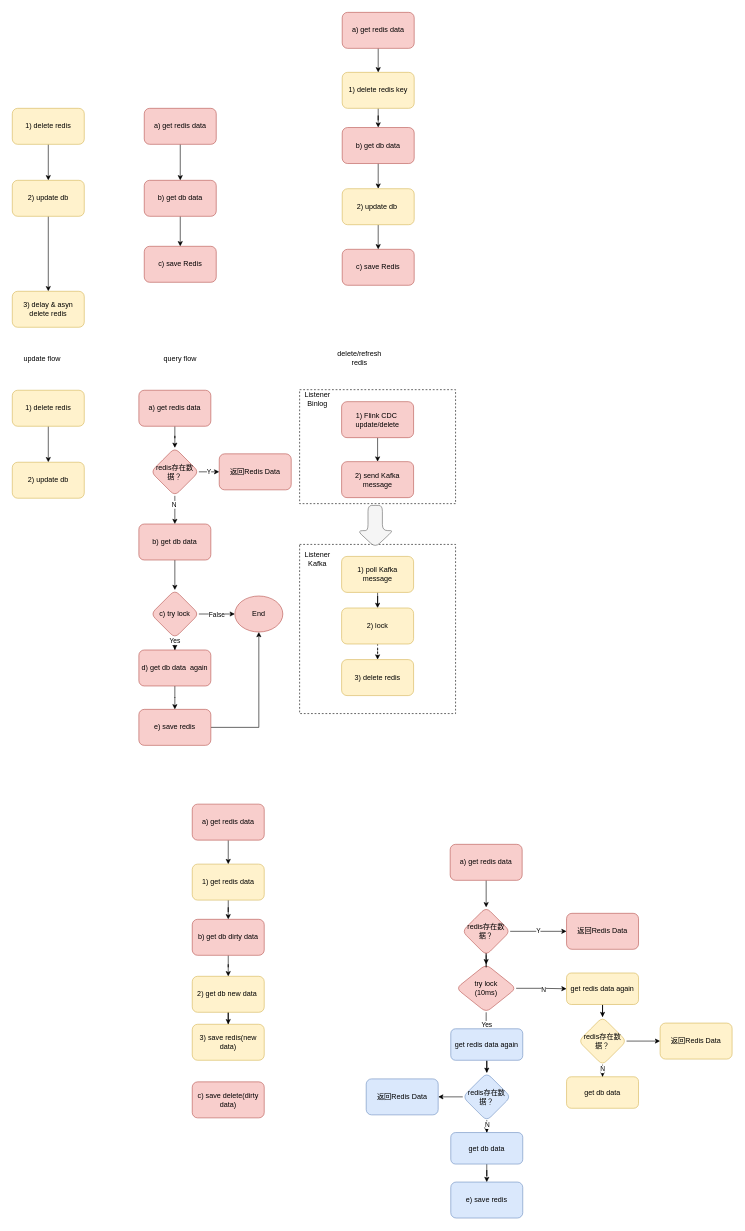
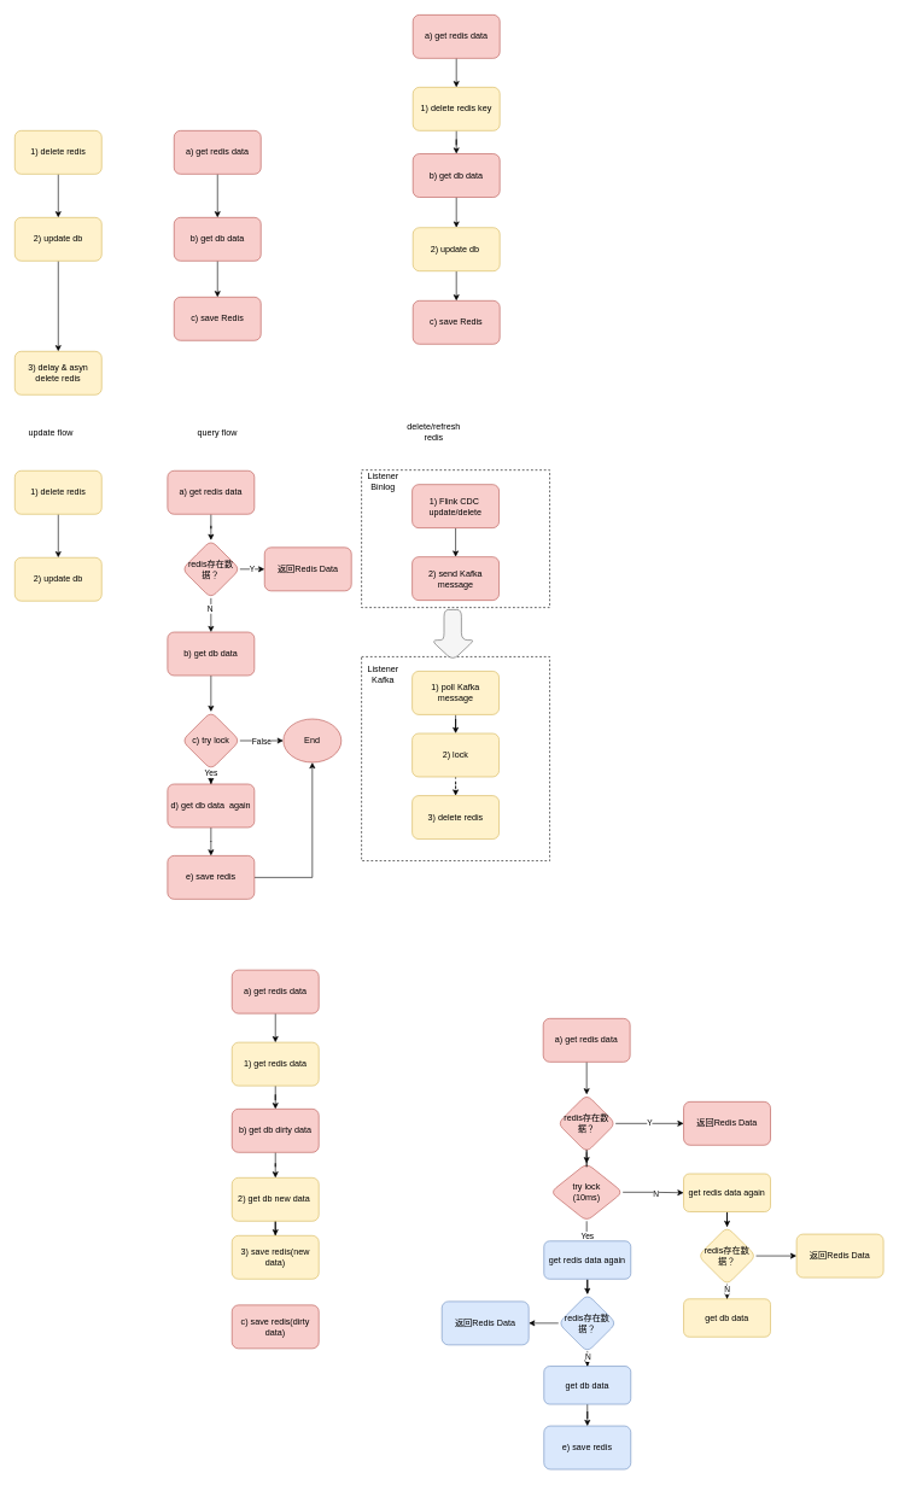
  <mxCell id="0" />
  <mxCell id="1" parent="0" />
  <mxCell id="2" value="" style="rounded=0;whiteSpace=wrap;html=1;dashed=1;" parent="1" vertex="1"><mxGeometry x="499" y="907" width="260" height="282" as="geometry" /></mxCell>
  <mxCell id="3" value="" style="rounded=0;whiteSpace=wrap;html=1;dashed=1;" parent="1" vertex="1"><mxGeometry x="499" y="649" width="260" height="190" as="geometry" /></mxCell>
  <mxCell id="4" value="" style="edgeStyle=orthogonalEdgeStyle;rounded=0;orthogonalLoop=1;jettySize=auto;html=1;" parent="1" source="5" target="11" edge="1"><mxGeometry relative="1" as="geometry" /></mxCell>
  <mxCell id="5" value="1) delete redis key" style="rounded=1;whiteSpace=wrap;html=1;fillColor=#fff2cc;strokeColor=#d6b656;" parent="1" vertex="1"><mxGeometry x="570" y="120" width="120" height="60" as="geometry" /></mxCell>
  <mxCell id="6" value="" style="edgeStyle=orthogonalEdgeStyle;rounded=0;orthogonalLoop=1;jettySize=auto;html=1;" parent="1" source="7" target="12" edge="1"><mxGeometry relative="1" as="geometry" /></mxCell>
  <mxCell id="7" value="2) update db&amp;nbsp;" style="rounded=1;whiteSpace=wrap;html=1;fillColor=#fff2cc;strokeColor=#d6b656;" parent="1" vertex="1"><mxGeometry x="570" y="314" width="120" height="60" as="geometry" /></mxCell>
  <mxCell id="8" style="edgeStyle=orthogonalEdgeStyle;rounded=0;orthogonalLoop=1;jettySize=auto;html=1;exitX=0.5;exitY=1;exitDx=0;exitDy=0;entryX=0.5;entryY=0;entryDx=0;entryDy=0;" parent="1" source="9" target="5" edge="1"><mxGeometry relative="1" as="geometry" /></mxCell>
  <mxCell id="9" value="a) get redis data" style="rounded=1;whiteSpace=wrap;html=1;fillColor=#f8cecc;strokeColor=#b85450;" parent="1" vertex="1"><mxGeometry x="570" y="20" width="120" height="60" as="geometry" /></mxCell>
  <mxCell id="10" value="" style="edgeStyle=orthogonalEdgeStyle;rounded=0;orthogonalLoop=1;jettySize=auto;html=1;" parent="1" source="11" target="7" edge="1"><mxGeometry relative="1" as="geometry" /></mxCell>
  <mxCell id="11" value="b) get db data" style="rounded=1;whiteSpace=wrap;html=1;fillColor=#f8cecc;strokeColor=#b85450;" parent="1" vertex="1"><mxGeometry x="570" y="212" width="120" height="60" as="geometry" /></mxCell>
  <mxCell id="12" value="c) save Redis" style="rounded=1;whiteSpace=wrap;html=1;fillColor=#f8cecc;strokeColor=#b85450;" parent="1" vertex="1"><mxGeometry x="570" y="415" width="120" height="60" as="geometry" /></mxCell>
  <mxCell id="13" value="" style="edgeStyle=orthogonalEdgeStyle;rounded=0;orthogonalLoop=1;jettySize=auto;html=1;" parent="1" source="14" target="16" edge="1"><mxGeometry relative="1" as="geometry" /></mxCell>
  <mxCell id="14" value="1) delete redis" style="rounded=1;whiteSpace=wrap;html=1;fillColor=#fff2cc;strokeColor=#d6b656;" parent="1" vertex="1"><mxGeometry x="20" y="180" width="120" height="60" as="geometry" /></mxCell>
  <mxCell id="15" style="edgeStyle=orthogonalEdgeStyle;rounded=0;orthogonalLoop=1;jettySize=auto;html=1;" parent="1" source="16" target="17" edge="1"><mxGeometry relative="1" as="geometry" /></mxCell>
  <mxCell id="16" value="2) update db" style="rounded=1;whiteSpace=wrap;html=1;fillColor=#fff2cc;strokeColor=#d6b656;" parent="1" vertex="1"><mxGeometry x="20" y="300" width="120" height="60" as="geometry" /></mxCell>
  <mxCell id="17" value="3) delay &amp;amp; asyn delete redis" style="rounded=1;whiteSpace=wrap;html=1;fillColor=#fff2cc;strokeColor=#d6b656;" parent="1" vertex="1"><mxGeometry x="20" y="485" width="120" height="60" as="geometry" /></mxCell>
  <mxCell id="18" value="" style="edgeStyle=orthogonalEdgeStyle;rounded=0;orthogonalLoop=1;jettySize=auto;html=1;" parent="1" source="19" target="21" edge="1"><mxGeometry relative="1" as="geometry" /></mxCell>
  <mxCell id="19" value="a) get redis data" style="rounded=1;whiteSpace=wrap;html=1;fillColor=#f8cecc;strokeColor=#b85450;" parent="1" vertex="1"><mxGeometry x="240" y="180" width="120" height="60" as="geometry" /></mxCell>
  <mxCell id="20" value="" style="edgeStyle=orthogonalEdgeStyle;rounded=0;orthogonalLoop=1;jettySize=auto;html=1;" parent="1" source="21" target="22" edge="1"><mxGeometry relative="1" as="geometry" /></mxCell>
  <mxCell id="21" value="b) get db data" style="rounded=1;whiteSpace=wrap;html=1;fillColor=#f8cecc;strokeColor=#b85450;" parent="1" vertex="1"><mxGeometry x="240" y="300" width="120" height="60" as="geometry" /></mxCell>
  <mxCell id="22" value="c) save Redis" style="rounded=1;whiteSpace=wrap;html=1;fillColor=#f8cecc;strokeColor=#b85450;" parent="1" vertex="1"><mxGeometry x="240" y="410" width="120" height="60" as="geometry" /></mxCell>
  <mxCell id="23" value="" style="edgeStyle=orthogonalEdgeStyle;rounded=0;orthogonalLoop=1;jettySize=auto;html=1;" parent="1" source="24" target="25" edge="1"><mxGeometry relative="1" as="geometry" /></mxCell>
  <mxCell id="24" value="1) delete redis" style="rounded=1;whiteSpace=wrap;html=1;fillColor=#fff2cc;strokeColor=#d6b656;" parent="1" vertex="1"><mxGeometry x="20" y="650" width="120" height="60" as="geometry" /></mxCell>
  <mxCell id="25" value="2) update db" style="rounded=1;whiteSpace=wrap;html=1;fillColor=#fff2cc;strokeColor=#d6b656;" parent="1" vertex="1"><mxGeometry x="20" y="770" width="120" height="60" as="geometry" /></mxCell>
  <mxCell id="26" value="update flow" style="text;html=1;strokeColor=none;fillColor=none;align=center;verticalAlign=middle;whiteSpace=wrap;rounded=0;" parent="1" vertex="1"><mxGeometry x="30" y="582" width="80" height="30" as="geometry" /></mxCell>
  <mxCell id="27" value="" style="edgeStyle=orthogonalEdgeStyle;rounded=0;orthogonalLoop=1;jettySize=auto;html=1;" parent="1" source="28" target="56" edge="1"><mxGeometry relative="1" as="geometry" /></mxCell>
  <mxCell id="28" value="a) get redis data" style="rounded=1;whiteSpace=wrap;html=1;fillColor=#f8cecc;strokeColor=#b85450;" parent="1" vertex="1"><mxGeometry x="231" y="650" width="120" height="60" as="geometry" /></mxCell>
  <mxCell id="29" value="" style="edgeStyle=orthogonalEdgeStyle;rounded=0;orthogonalLoop=1;jettySize=auto;html=1;" parent="1" source="30" target="35" edge="1"><mxGeometry relative="1" as="geometry" /></mxCell>
  <mxCell id="30" value="b) get db data" style="rounded=1;whiteSpace=wrap;html=1;fillColor=#f8cecc;strokeColor=#b85450;" parent="1" vertex="1"><mxGeometry x="231" y="873" width="120" height="60" as="geometry" /></mxCell>
  <mxCell id="31" value="" style="edgeStyle=orthogonalEdgeStyle;rounded=0;orthogonalLoop=1;jettySize=auto;html=1;" parent="1" source="35" target="37" edge="1"><mxGeometry relative="1" as="geometry" /></mxCell>
  <mxCell id="32" value="Yes" style="edgeLabel;html=1;align=center;verticalAlign=middle;resizable=0;points=[];" parent="31" vertex="1" connectable="0"><mxGeometry x="0.467" y="-1" relative="1" as="geometry"><mxPoint as="offset" /></mxGeometry></mxCell>
  <mxCell id="33" value="" style="edgeStyle=orthogonalEdgeStyle;rounded=0;orthogonalLoop=1;jettySize=auto;html=1;" parent="1" source="35" target="40" edge="1"><mxGeometry relative="1" as="geometry" /></mxCell>
  <mxCell id="34" value="False" style="edgeLabel;html=1;align=center;verticalAlign=middle;resizable=0;points=[];" parent="33" vertex="1" connectable="0"><mxGeometry x="-0.033" y="-1" relative="1" as="geometry"><mxPoint as="offset" /></mxGeometry></mxCell>
  <mxCell id="35" value="c) try lock" style="rhombus;whiteSpace=wrap;html=1;fillColor=#f8cecc;strokeColor=#b85450;rounded=1;" parent="1" vertex="1"><mxGeometry x="251" y="983" width="80" height="80" as="geometry" /></mxCell>
  <mxCell id="36" value="" style="edgeStyle=orthogonalEdgeStyle;rounded=0;orthogonalLoop=1;jettySize=auto;html=1;" parent="1" source="37" target="39" edge="1"><mxGeometry relative="1" as="geometry" /></mxCell>
  <mxCell id="37" value="d) get db data &amp;nbsp;again" style="whiteSpace=wrap;html=1;fillColor=#f8cecc;strokeColor=#b85450;rounded=1;" parent="1" vertex="1"><mxGeometry x="231" y="1083" width="120" height="60" as="geometry" /></mxCell>
  <mxCell id="38" style="edgeStyle=orthogonalEdgeStyle;rounded=0;orthogonalLoop=1;jettySize=auto;html=1;exitX=1;exitY=0.5;exitDx=0;exitDy=0;entryX=0.5;entryY=1;entryDx=0;entryDy=0;" parent="1" source="39" target="40" edge="1"><mxGeometry relative="1" as="geometry" /></mxCell>
  <mxCell id="39" value="e) save redis" style="whiteSpace=wrap;html=1;fillColor=#f8cecc;strokeColor=#b85450;rounded=1;" parent="1" vertex="1"><mxGeometry x="231" y="1182" width="120" height="60" as="geometry" /></mxCell>
  <mxCell id="40" value="End" style="ellipse;whiteSpace=wrap;html=1;fillColor=#f8cecc;strokeColor=#b85450;rounded=1;" parent="1" vertex="1"><mxGeometry x="391" y="993" width="80" height="60" as="geometry" /></mxCell>
  <mxCell id="41" value="query flow" style="text;html=1;strokeColor=none;fillColor=none;align=center;verticalAlign=middle;whiteSpace=wrap;rounded=0;" parent="1" vertex="1"><mxGeometry x="260" y="582" width="80" height="30" as="geometry" /></mxCell>
  <mxCell id="42" value="" style="edgeStyle=orthogonalEdgeStyle;rounded=0;orthogonalLoop=1;jettySize=auto;html=1;" parent="1" source="43" target="44" edge="1"><mxGeometry relative="1" as="geometry" /></mxCell>
  <mxCell id="43" value="1) Flink CDC&amp;nbsp;&lt;br&gt;update/delete" style="rounded=1;whiteSpace=wrap;html=1;fillColor=#f8cecc;strokeColor=#b85450;" parent="1" vertex="1"><mxGeometry x="569" y="669" width="120" height="60" as="geometry" /></mxCell>
  <mxCell id="44" value="2) send Kafka message" style="whiteSpace=wrap;html=1;fillColor=#f8cecc;strokeColor=#b85450;rounded=1;" parent="1" vertex="1"><mxGeometry x="569" y="769" width="120" height="60" as="geometry" /></mxCell>
  <mxCell id="45" value="" style="edgeStyle=orthogonalEdgeStyle;rounded=0;orthogonalLoop=1;jettySize=auto;html=1;" parent="1" source="46" target="50" edge="1"><mxGeometry relative="1" as="geometry" /></mxCell>
  <mxCell id="46" value="1) poll Kafka message" style="whiteSpace=wrap;html=1;fillColor=#fff2cc;strokeColor=#d6b656;rounded=1;" parent="1" vertex="1"><mxGeometry x="569" y="927" width="120" height="60" as="geometry" /></mxCell>
  <mxCell id="47" value="Listener Binlog" style="text;html=1;strokeColor=none;fillColor=none;align=center;verticalAlign=middle;whiteSpace=wrap;rounded=0;" parent="1" vertex="1"><mxGeometry x="499" y="649" width="60" height="30" as="geometry" /></mxCell>
  <mxCell id="48" value="Listener Kafka" style="text;html=1;strokeColor=none;fillColor=none;align=center;verticalAlign=middle;whiteSpace=wrap;rounded=0;" parent="1" vertex="1"><mxGeometry x="499" y="917" width="60" height="30" as="geometry" /></mxCell>
  <mxCell id="49" value="" style="edgeStyle=orthogonalEdgeStyle;rounded=0;orthogonalLoop=1;jettySize=auto;html=1;dashed=1;" parent="1" source="50" target="51" edge="1"><mxGeometry relative="1" as="geometry" /></mxCell>
  <mxCell id="50" value="2) lock" style="whiteSpace=wrap;html=1;fillColor=#fff2cc;strokeColor=#d6b656;rounded=1;" parent="1" vertex="1"><mxGeometry x="569" y="1013" width="120" height="60" as="geometry" /></mxCell>
  <mxCell id="51" value="3) delete redis" style="whiteSpace=wrap;html=1;fillColor=#fff2cc;strokeColor=#d6b656;rounded=1;" parent="1" vertex="1"><mxGeometry x="569" y="1099" width="120" height="60" as="geometry" /></mxCell>
  <mxCell id="52" value="delete/refresh redis" style="text;html=1;strokeColor=none;fillColor=none;align=center;verticalAlign=middle;whiteSpace=wrap;rounded=0;" parent="1" vertex="1"><mxGeometry x="559" y="582" width="80" height="30" as="geometry" /></mxCell>
  <mxCell id="53" value="Y" style="edgeStyle=orthogonalEdgeStyle;rounded=0;orthogonalLoop=1;jettySize=auto;html=1;" parent="1" source="56" target="57" edge="1"><mxGeometry relative="1" as="geometry" /></mxCell>
  <mxCell id="54" value="" style="edgeStyle=orthogonalEdgeStyle;rounded=0;orthogonalLoop=1;jettySize=auto;html=1;" parent="1" source="56" target="30" edge="1"><mxGeometry relative="1" as="geometry" /></mxCell>
  <mxCell id="55" value="N" style="edgeLabel;html=1;align=center;verticalAlign=middle;resizable=0;points=[];" parent="54" vertex="1" connectable="0"><mxGeometry x="-0.404" y="-2" relative="1" as="geometry"><mxPoint as="offset" /></mxGeometry></mxCell>
  <mxCell id="56" value="redis存在数据？" style="rhombus;whiteSpace=wrap;html=1;fillColor=#f8cecc;strokeColor=#b85450;rounded=1;" parent="1" vertex="1"><mxGeometry x="251" y="746" width="80" height="80" as="geometry" /></mxCell>
  <mxCell id="57" value="返回Redis Data" style="whiteSpace=wrap;html=1;fillColor=#f8cecc;strokeColor=#b85450;rounded=1;" parent="1" vertex="1"><mxGeometry x="365" y="756" width="120" height="60" as="geometry" /></mxCell>
  <mxCell id="58" value="" style="shape=singleArrow;whiteSpace=wrap;html=1;arrowWidth=0.4;arrowSize=0.4;fillColor=#f5f5f5;strokeColor=#666666;rounded=1;rotation=90;fontColor=#333333;" parent="1" vertex="1"><mxGeometry x="590" y="847" width="70" height="60" as="geometry" /></mxCell>
  <mxCell id="59" value="" style="edgeStyle=orthogonalEdgeStyle;rounded=0;orthogonalLoop=1;jettySize=auto;html=1;" parent="1" source="60" target="66" edge="1"><mxGeometry relative="1" as="geometry" /></mxCell>
  <mxCell id="60" value="1) get redis data" style="rounded=1;whiteSpace=wrap;html=1;fillColor=#fff2cc;strokeColor=#d6b656;" parent="1" vertex="1"><mxGeometry x="320" y="1440" width="120" height="60" as="geometry" /></mxCell>
  <mxCell id="61" value="" style="edgeStyle=orthogonalEdgeStyle;rounded=0;orthogonalLoop=1;jettySize=auto;html=1;" parent="1" source="62" target="68" edge="1"><mxGeometry relative="1" as="geometry" /></mxCell>
  <mxCell id="62" value="2) get db new data&amp;nbsp;" style="rounded=1;whiteSpace=wrap;html=1;fillColor=#fff2cc;strokeColor=#d6b656;" parent="1" vertex="1"><mxGeometry x="320" y="1627" width="120" height="60" as="geometry" /></mxCell>
  <mxCell id="63" style="edgeStyle=orthogonalEdgeStyle;rounded=0;orthogonalLoop=1;jettySize=auto;html=1;exitX=0.5;exitY=1;exitDx=0;exitDy=0;entryX=0.5;entryY=0;entryDx=0;entryDy=0;" parent="1" source="64" target="60" edge="1"><mxGeometry relative="1" as="geometry" /></mxCell>
  <mxCell id="64" value="a) get redis data" style="rounded=1;whiteSpace=wrap;html=1;fillColor=#f8cecc;strokeColor=#b85450;" parent="1" vertex="1"><mxGeometry x="320" y="1340" width="120" height="60" as="geometry" /></mxCell>
  <mxCell id="65" value="" style="edgeStyle=orthogonalEdgeStyle;rounded=0;orthogonalLoop=1;jettySize=auto;html=1;" parent="1" source="66" target="62" edge="1"><mxGeometry relative="1" as="geometry" /></mxCell>
  <mxCell id="66" value="b) get db dirty data" style="rounded=1;whiteSpace=wrap;html=1;fillColor=#f8cecc;strokeColor=#b85450;" parent="1" vertex="1"><mxGeometry x="320" y="1532" width="120" height="60" as="geometry" /></mxCell>
- <mxCell id="67" value="c) save delete(dirty data)" style="rounded=1;whiteSpace=wrap;html=1;fillColor=#f8cecc;strokeColor=#b85450;" parent="1" vertex="1"><mxGeometry x="320" y="1803" width="120" height="60" as="geometry" /></mxCell>
+ <mxCell id="67" value="c) save redis(dirty data)" style="rounded=1;whiteSpace=wrap;html=1;fillColor=#f8cecc;strokeColor=#b85450;" parent="1" vertex="1"><mxGeometry x="320" y="1803" width="120" height="60" as="geometry" /></mxCell>
  <mxCell id="68" value="3) save redis(new data)" style="whiteSpace=wrap;html=1;fillColor=#fff2cc;strokeColor=#d6b656;rounded=1;" parent="1" vertex="1"><mxGeometry x="320" y="1707" width="120" height="60" as="geometry" /></mxCell>
  <mxCell id="69" value="" style="edgeStyle=orthogonalEdgeStyle;rounded=0;orthogonalLoop=1;jettySize=auto;html=1;" edge="1" parent="1" source="70" target="81"><mxGeometry relative="1" as="geometry" /></mxCell>
  <mxCell id="70" value="a) get redis data" style="rounded=1;whiteSpace=wrap;html=1;fillColor=#f8cecc;strokeColor=#b85450;" vertex="1" parent="1"><mxGeometry x="750" y="1407" width="120" height="60" as="geometry" /></mxCell>
  <mxCell id="71" value="" style="edgeStyle=orthogonalEdgeStyle;rounded=0;orthogonalLoop=1;jettySize=auto;html=1;" edge="1" parent="1" source="75" target="77"><mxGeometry relative="1" as="geometry" /></mxCell>
  <mxCell id="72" value="Yes" style="edgeLabel;html=1;align=center;verticalAlign=middle;resizable=0;points=[];" vertex="1" connectable="0" parent="71"><mxGeometry x="0.467" y="-1" relative="1" as="geometry"><mxPoint as="offset" /></mxGeometry></mxCell>
  <mxCell id="73" value="" style="edgeStyle=orthogonalEdgeStyle;rounded=0;orthogonalLoop=1;jettySize=auto;html=1;" edge="1" parent="1" source="75" target="90"><mxGeometry relative="1" as="geometry" /></mxCell>
  <mxCell id="74" value="N" style="edgeLabel;html=1;align=center;verticalAlign=middle;resizable=0;points=[];" vertex="1" connectable="0" parent="73"><mxGeometry x="0.08" y="-1" relative="1" as="geometry"><mxPoint as="offset" /></mxGeometry></mxCell>
  <mxCell id="75" value="try lock&lt;br&gt;(10ms)" style="rhombus;whiteSpace=wrap;html=1;fillColor=#f8cecc;strokeColor=#b85450;rounded=1;" vertex="1" parent="1"><mxGeometry x="760" y="1607" width="100" height="80" as="geometry" /></mxCell>
  <mxCell id="76" value="" style="edgeStyle=orthogonalEdgeStyle;rounded=0;orthogonalLoop=1;jettySize=auto;html=1;" edge="1" parent="1" source="77" target="86"><mxGeometry relative="1" as="geometry" /></mxCell>
  <mxCell id="77" value="get redis data again" style="whiteSpace=wrap;html=1;fillColor=#dae8fc;strokeColor=#6c8ebf;rounded=1;" vertex="1" parent="1"><mxGeometry x="751" y="1714.5" width="120" height="52.5" as="geometry" /></mxCell>
  <mxCell id="78" value="e) save redis" style="whiteSpace=wrap;html=1;fillColor=#dae8fc;strokeColor=#6c8ebf;rounded=1;" vertex="1" parent="1"><mxGeometry x="751" y="1970" width="120" height="60" as="geometry" /></mxCell>
  <mxCell id="79" value="Y" style="edgeStyle=orthogonalEdgeStyle;rounded=0;orthogonalLoop=1;jettySize=auto;html=1;" edge="1" parent="1" source="81" target="82"><mxGeometry relative="1" as="geometry" /></mxCell>
  <mxCell id="80" value="" style="edgeStyle=orthogonalEdgeStyle;rounded=0;orthogonalLoop=1;jettySize=auto;html=1;" edge="1" parent="1" source="81" target="75"><mxGeometry relative="1" as="geometry" /></mxCell>
  <mxCell id="81" value="redis存在数据？" style="rhombus;whiteSpace=wrap;html=1;fillColor=#f8cecc;strokeColor=#b85450;rounded=1;" vertex="1" parent="1"><mxGeometry x="770" y="1512" width="80" height="80" as="geometry" /></mxCell>
  <mxCell id="82" value="返回Redis Data" style="whiteSpace=wrap;html=1;fillColor=#f8cecc;strokeColor=#b85450;rounded=1;" vertex="1" parent="1"><mxGeometry x="944" y="1522" width="120" height="60" as="geometry" /></mxCell>
  <mxCell id="83" value="" style="edgeStyle=orthogonalEdgeStyle;rounded=0;orthogonalLoop=1;jettySize=auto;html=1;" edge="1" parent="1" source="86" target="88"><mxGeometry relative="1" as="geometry" /></mxCell>
  <mxCell id="84" value="N" style="edgeLabel;html=1;align=center;verticalAlign=middle;resizable=0;points=[];" vertex="1" connectable="0" parent="83"><mxGeometry x="0.554" relative="1" as="geometry"><mxPoint as="offset" /></mxGeometry></mxCell>
  <mxCell id="85" value="" style="edgeStyle=orthogonalEdgeStyle;rounded=0;orthogonalLoop=1;jettySize=auto;html=1;" edge="1" parent="1" source="86" target="97"><mxGeometry relative="1" as="geometry" /></mxCell>
  <mxCell id="86" value="redis存在数据？" style="rhombus;whiteSpace=wrap;html=1;fillColor=#dae8fc;strokeColor=#6c8ebf;rounded=1;" vertex="1" parent="1"><mxGeometry x="771" y="1788" width="80" height="80" as="geometry" /></mxCell>
  <mxCell id="87" value="" style="edgeStyle=orthogonalEdgeStyle;rounded=0;orthogonalLoop=1;jettySize=auto;html=1;" edge="1" parent="1" source="88" target="78"><mxGeometry relative="1" as="geometry" /></mxCell>
  <mxCell id="88" value="get db data" style="whiteSpace=wrap;html=1;fillColor=#dae8fc;strokeColor=#6c8ebf;rounded=1;" vertex="1" parent="1"><mxGeometry x="751" y="1887.5" width="120" height="52.5" as="geometry" /></mxCell>
  <mxCell id="89" value="" style="edgeStyle=orthogonalEdgeStyle;rounded=0;orthogonalLoop=1;jettySize=auto;html=1;" edge="1" parent="1" source="90" target="94"><mxGeometry relative="1" as="geometry" /></mxCell>
  <mxCell id="90" value="get redis data again" style="whiteSpace=wrap;html=1;fillColor=#fff2cc;strokeColor=#d6b656;rounded=1;" vertex="1" parent="1"><mxGeometry x="944" y="1621.5" width="120" height="52.5" as="geometry" /></mxCell>
  <mxCell id="91" value="" style="edgeStyle=orthogonalEdgeStyle;rounded=0;orthogonalLoop=1;jettySize=auto;html=1;" edge="1" parent="1" source="94" target="95"><mxGeometry relative="1" as="geometry" /></mxCell>
  <mxCell id="92" value="N" style="edgeLabel;html=1;align=center;verticalAlign=middle;resizable=0;points=[];" vertex="1" connectable="0" parent="91"><mxGeometry x="0.554" y="-1" relative="1" as="geometry"><mxPoint as="offset" /></mxGeometry></mxCell>
  <mxCell id="93" value="" style="edgeStyle=orthogonalEdgeStyle;rounded=0;orthogonalLoop=1;jettySize=auto;html=1;" edge="1" parent="1" source="94" target="96"><mxGeometry relative="1" as="geometry" /></mxCell>
  <mxCell id="94" value="redis存在数据？" style="rhombus;whiteSpace=wrap;html=1;fillColor=#fff2cc;strokeColor=#d6b656;rounded=1;" vertex="1" parent="1"><mxGeometry x="964" y="1695" width="80" height="80" as="geometry" /></mxCell>
  <mxCell id="95" value="get db data" style="whiteSpace=wrap;html=1;fillColor=#fff2cc;strokeColor=#d6b656;rounded=1;" vertex="1" parent="1"><mxGeometry x="944" y="1794.5" width="120" height="52.5" as="geometry" /></mxCell>
  <mxCell id="96" value="返回Redis Data" style="whiteSpace=wrap;html=1;fillColor=#fff2cc;strokeColor=#d6b656;rounded=1;" vertex="1" parent="1"><mxGeometry x="1100" y="1705" width="120" height="60" as="geometry" /></mxCell>
  <mxCell id="97" value="返回Redis Data" style="whiteSpace=wrap;html=1;fillColor=#dae8fc;strokeColor=#6c8ebf;rounded=1;" vertex="1" parent="1"><mxGeometry x="610" y="1798" width="120" height="60" as="geometry" /></mxCell>
